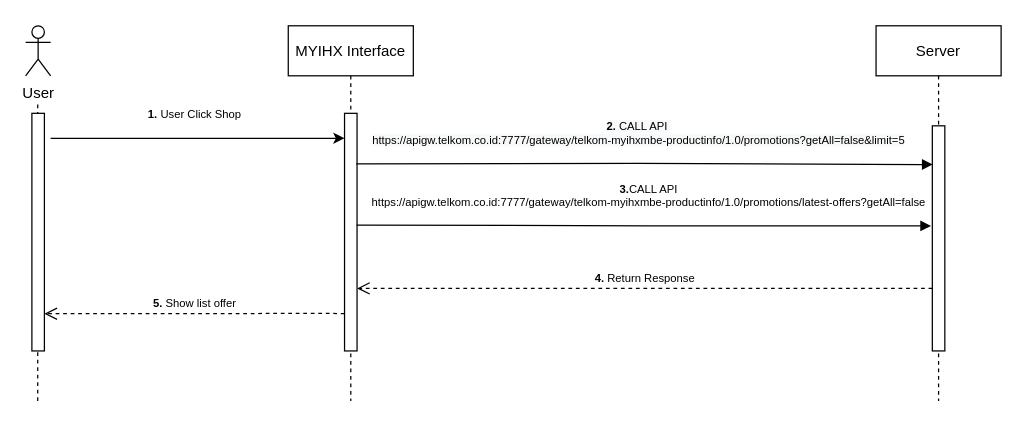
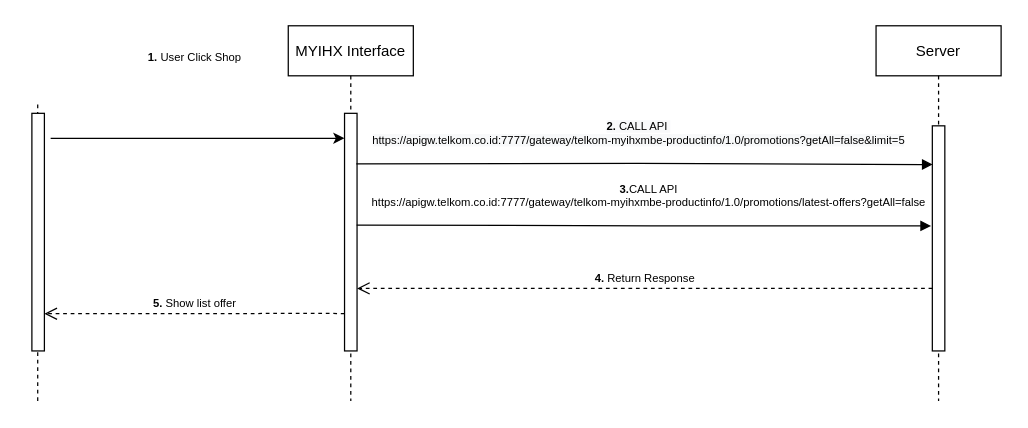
  <mxCell id="0" />
  <mxCell id="1" parent="0" />
  <mxCell id="2" value="MYIHX Interface" style="shape=umlLifeline;perimeter=lifelinePerimeter;container=1;collapsible=0;recursiveResize=0;rounded=0;shadow=0;strokeWidth=1;" parent="1" vertex="1"><mxGeometry x="230" y="20" width="100" height="300" as="geometry" /></mxCell>
  <mxCell id="3" value="" style="points=[];perimeter=orthogonalPerimeter;rounded=0;shadow=0;strokeWidth=1;" parent="2" vertex="1"><mxGeometry x="45" y="70" width="10" height="190" as="geometry" /></mxCell>
  <mxCell id="4" value="Server" style="shape=umlLifeline;perimeter=lifelinePerimeter;container=1;collapsible=0;recursiveResize=0;rounded=0;shadow=0;strokeWidth=1;" parent="1" vertex="1"><mxGeometry x="700" y="20" width="100" height="300" as="geometry" /></mxCell>
  <mxCell id="5" value="" style="points=[];perimeter=orthogonalPerimeter;rounded=0;shadow=0;strokeWidth=1;" parent="4" vertex="1"><mxGeometry x="45" y="80" width="10" height="180" as="geometry" /></mxCell>
  <mxCell id="6" value="" style="endArrow=classic;html=1;rounded=0;exitX=1.5;exitY=0.105;exitDx=0;exitDy=0;exitPerimeter=0;" edge="1" parent="1" source="13" target="3"><mxGeometry width="50" height="50" relative="1" as="geometry"><mxPoint x="140" y="100" as="sourcePoint" /><mxPoint x="320" y="120" as="targetPoint" /></mxGeometry></mxCell>
- <mxCell id="7" value="&lt;font style=&quot;font-size: 9px&quot;&gt;&lt;b&gt;1.&lt;/b&gt; User Click Shop&lt;/font&gt;" style="text;html=1;align=center;verticalAlign=middle;resizable=0;points=[];autosize=1;strokeColor=none;fillColor=none;" vertex="1" parent="1"><mxGeometry x="110" y="80" width="90" height="20" as="geometry" /></mxCell>
+ <mxCell id="7" value="&lt;font style=&quot;font-size: 9px&quot;&gt;&lt;b&gt;1.&lt;/b&gt; User Click Shop&lt;/font&gt;" style="text;html=1;align=center;verticalAlign=middle;resizable=0;points=[];autosize=1;strokeColor=none;fillColor=none;" vertex="1" parent="1"><mxGeometry x="110" y="35" width="90" height="20" as="geometry" /></mxCell>
  <mxCell id="8" value="&lt;font style=&quot;font-size: 9px&quot;&gt;&lt;br&gt;&lt;/font&gt;" style="text;html=1;align=center;verticalAlign=middle;resizable=0;points=[];autosize=1;strokeColor=none;fillColor=none;" vertex="1" parent="1"><mxGeometry x="510" y="80" width="20" height="20" as="geometry" /></mxCell>
  <mxCell id="9" value="&lt;b&gt;4. &lt;/b&gt;Return Response" style="html=1;verticalAlign=bottom;endArrow=open;dashed=1;endSize=8;rounded=0;fontSize=9;" edge="1" parent="1" source="5" target="3"><mxGeometry relative="1" as="geometry"><mxPoint x="500" y="160" as="sourcePoint" /><mxPoint x="420" y="160" as="targetPoint" /><Array as="points"><mxPoint x="520" y="230" /></Array></mxGeometry></mxCell>
  <mxCell id="10" value="" style="group" vertex="1" connectable="0" parent="1"><mxGeometry x="20" y="20" width="20" height="300" as="geometry" /></mxCell>
- <mxCell id="11" value="User" style="shape=umlActor;verticalLabelPosition=bottom;verticalAlign=top;html=1;outlineConnect=0;" vertex="1" parent="10"><mxGeometry width="20" height="40" as="geometry" /></mxCell>
  <mxCell id="12" value="" style="endArrow=none;dashed=1;html=1;rounded=0;" edge="1" parent="10"><mxGeometry width="50" height="50" relative="1" as="geometry"><mxPoint x="9.66" y="300" as="sourcePoint" /><mxPoint x="9.66" y="60" as="targetPoint" /></mxGeometry></mxCell>
  <mxCell id="13" value="" style="points=[];perimeter=orthogonalPerimeter;rounded=0;shadow=0;strokeWidth=1;" vertex="1" parent="10"><mxGeometry x="5" y="70" width="10" height="190" as="geometry" /></mxCell>
  <mxCell id="14" value="&lt;b&gt;5. &lt;/b&gt;Show list offer" style="html=1;verticalAlign=bottom;endArrow=open;dashed=1;endSize=8;rounded=0;fontSize=9;" edge="1" parent="1"><mxGeometry relative="1" as="geometry"><mxPoint x="275" y="250.24" as="sourcePoint" /><mxPoint x="35" y="250.24" as="targetPoint" /><Array as="points"><mxPoint x="265" y="250" /></Array></mxGeometry></mxCell>
  <mxCell id="15" value="&lt;b&gt;3.&lt;/b&gt;CALL API &lt;br&gt;https://apigw.telkom.co.id:7777/gateway/telkom-myihxmbe-productinfo/1.0/promotions/latest-offers?getAll=false" style="html=1;verticalAlign=bottom;endArrow=block;rounded=0;fontSize=9;exitX=0.969;exitY=0.47;exitDx=0;exitDy=0;exitPerimeter=0;targetPerimeterSpacing=1;" edge="1" parent="1" source="3" target="5"><mxGeometry x="0.013" y="10" width="80" relative="1" as="geometry"><mxPoint x="290" y="180" as="sourcePoint" /><mxPoint x="490" y="180" as="targetPoint" /><Array as="points"><mxPoint x="520" y="180" /></Array><mxPoint as="offset" /></mxGeometry></mxCell>
  <mxCell id="16" value="&lt;b style=&quot;background-color: rgb(248 , 249 , 250)&quot;&gt;2.&lt;/b&gt;&lt;span style=&quot;background-color: rgb(248 , 249 , 250)&quot;&gt;&amp;nbsp;CALL API&amp;nbsp;&lt;/span&gt;&lt;br style=&quot;background-color: rgb(248 , 249 , 250)&quot;&gt;&lt;span style=&quot;background-color: rgb(248 , 249 , 250)&quot;&gt;https://apigw.telkom.co.id:7777/gateway/telkom-myihxmbe-productinfo/1.0/promotions?getAll=false&amp;amp;limit=5&lt;/span&gt;" style="html=1;verticalAlign=bottom;endArrow=block;rounded=0;fontSize=9;endSize=6;targetPerimeterSpacing=0;exitX=0.944;exitY=0.213;exitDx=0;exitDy=0;exitPerimeter=0;entryX=0.028;entryY=0.172;entryDx=0;entryDy=0;entryPerimeter=0;" edge="1" parent="1" source="3" target="5"><mxGeometry x="-0.021" y="10" width="80" relative="1" as="geometry"><mxPoint x="290" y="130" as="sourcePoint" /><mxPoint x="740" y="130" as="targetPoint" /><Array as="points"><mxPoint x="510" y="130" /></Array><mxPoint as="offset" /></mxGeometry></mxCell>
